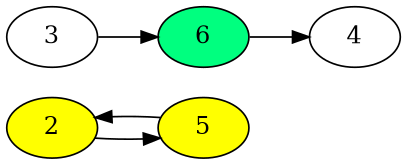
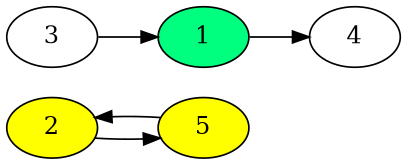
  digraph {
    rankdir=LR
    node [style=filled]
    2 [fillcolor=yellow]
    5 [fillcolor=yellow]
-   1 [fillcolor="#00FF7F" rank=source label=6]
+   1 [fillcolor="#00FF7F" rank=source]
    4 [style=""]
    3 [style=""]
    2 -> 5
    5 -> 2
    1 -> 4
    3 -> 1
  }
